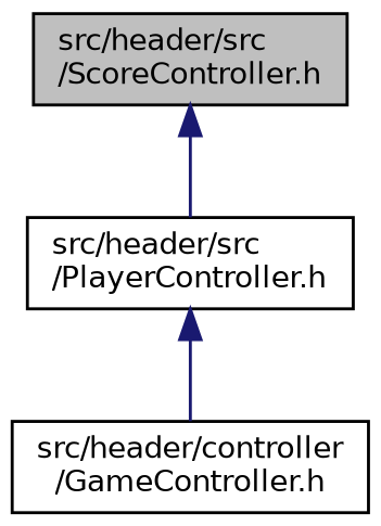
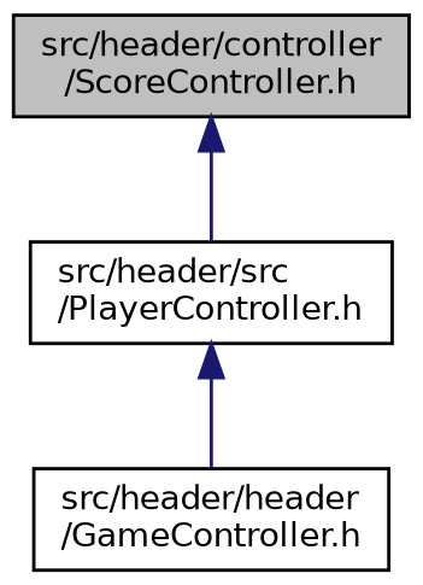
  digraph {
    node [color=black fillcolor=white fontname=Helvetica fontsize=10 shape=record style=filled]
    edge [color=midnightblue dir=back fontname=Helvetica fontsize=10 labelfontname=Helvetica labelfontsize=10 style=solid]
-   n1 [fillcolor=grey75 fontcolor=black height=0.2 label="src/header/src\l/ScoreController.h" width=0.4]
+   n1 [fillcolor=grey75 fontcolor=black height=0.2 label="src/header/controller\l/ScoreController.h" width=0.4]
    n2 [height=0.2 label="src/header/src\l/PlayerController.h" width=0.4]
-   n3 [height=0.2 label="src/header/controller\l/GameController.h" width=0.4]
+   n3 [height=0.2 label="src/header/header\l/GameController.h" width=0.4]
    n1 -> n2
    n2 -> n3
  }
